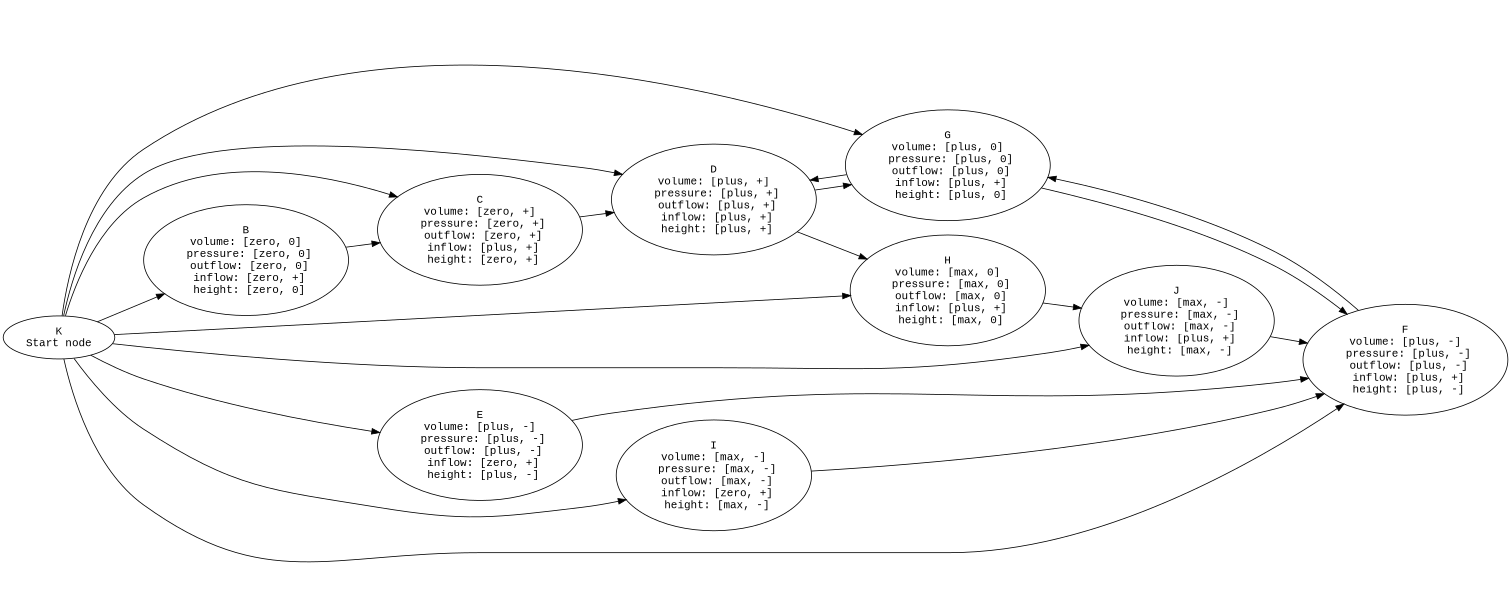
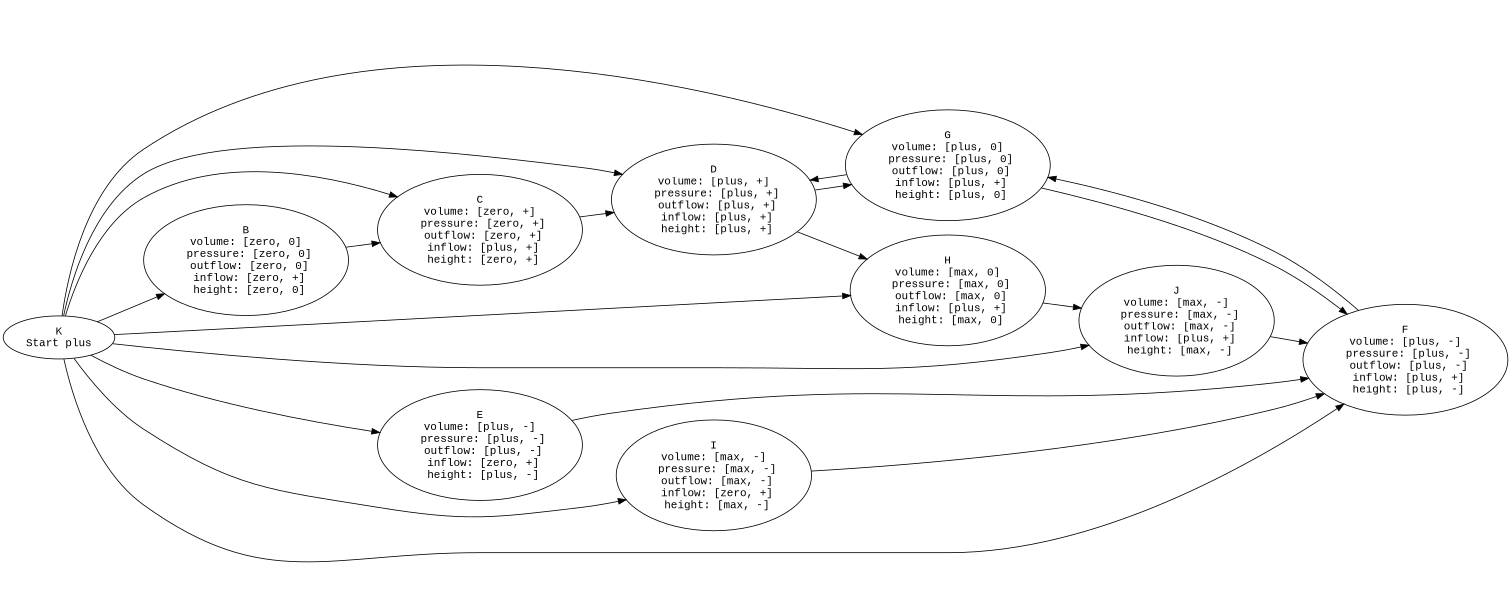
  digraph {
    rankdir=LR
    fontname="Liberation Mono"
    node [fontname="Liberation Mono"]
    edge [fontname="Liberation Mono"]
    n1 [label="B\nvolume: [zero, 0]\n pressure: [zero, 0]\n outflow: [zero, 0]\n inflow: [zero, +]\n height: [zero, 0]"]
    n2 [label="C\nvolume: [zero, +]\n pressure: [zero, +]\n outflow: [zero, +]\n inflow: [plus, +]\n height: [zero, +]"]
    n3 [label="D\nvolume: [plus, +]\n pressure: [plus, +]\n outflow: [plus, +]\n inflow: [plus, +]\n height: [plus, +]"]
    n4 [label="G\nvolume: [plus, 0]\n pressure: [plus, 0]\n outflow: [plus, 0]\n inflow: [plus, +]\n height: [plus, 0]"]
    n5 [label="H\nvolume: [max, 0]\n pressure: [max, 0]\n outflow: [max, 0]\n inflow: [plus, +]\n height: [max, 0]"]
    n6 [label="E\nvolume: [plus, -]\n pressure: [plus, -]\n outflow: [plus, -]\n inflow: [zero, +]\n height: [plus, -]"]
    n7 [label="F\nvolume: [plus, -]\n pressure: [plus, -]\n outflow: [plus, -]\n inflow: [plus, +]\n height: [plus, -]"]
    n8 [label="J\nvolume: [max, -]\n pressure: [max, -]\n outflow: [max, -]\n inflow: [plus, +]\n height: [max, -]"]
    n9 [label="I\nvolume: [max, -]\n pressure: [max, -]\n outflow: [max, -]\n inflow: [zero, +]\n height: [max, -]"]
-   n10 [label="K\nStart node"]
+   n10 [label="K\nStart plus"]
    n1 -> n2
    n2 -> n3
    n3 -> n4
    n3 -> n5
    n4 -> n3
    n4 -> n7
    n5 -> n8
    n6 -> n7
    n7 -> n4
    n8 -> n7
    n9 -> n7
    n10 -> n1
    n10 -> n2
    n10 -> n3
    n10 -> n4
    n10 -> n5
    n10 -> n6
    n10 -> n7
    n10 -> n8
    n10 -> n9
  }
